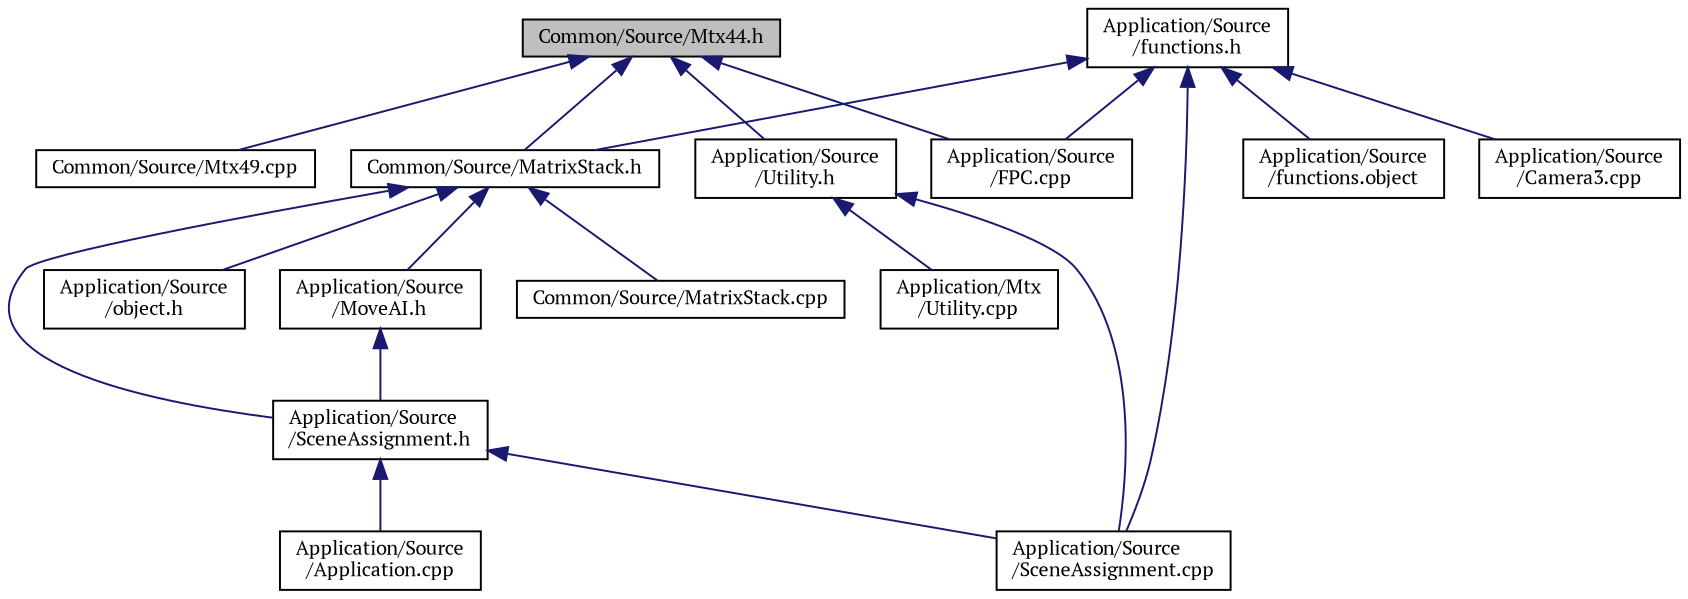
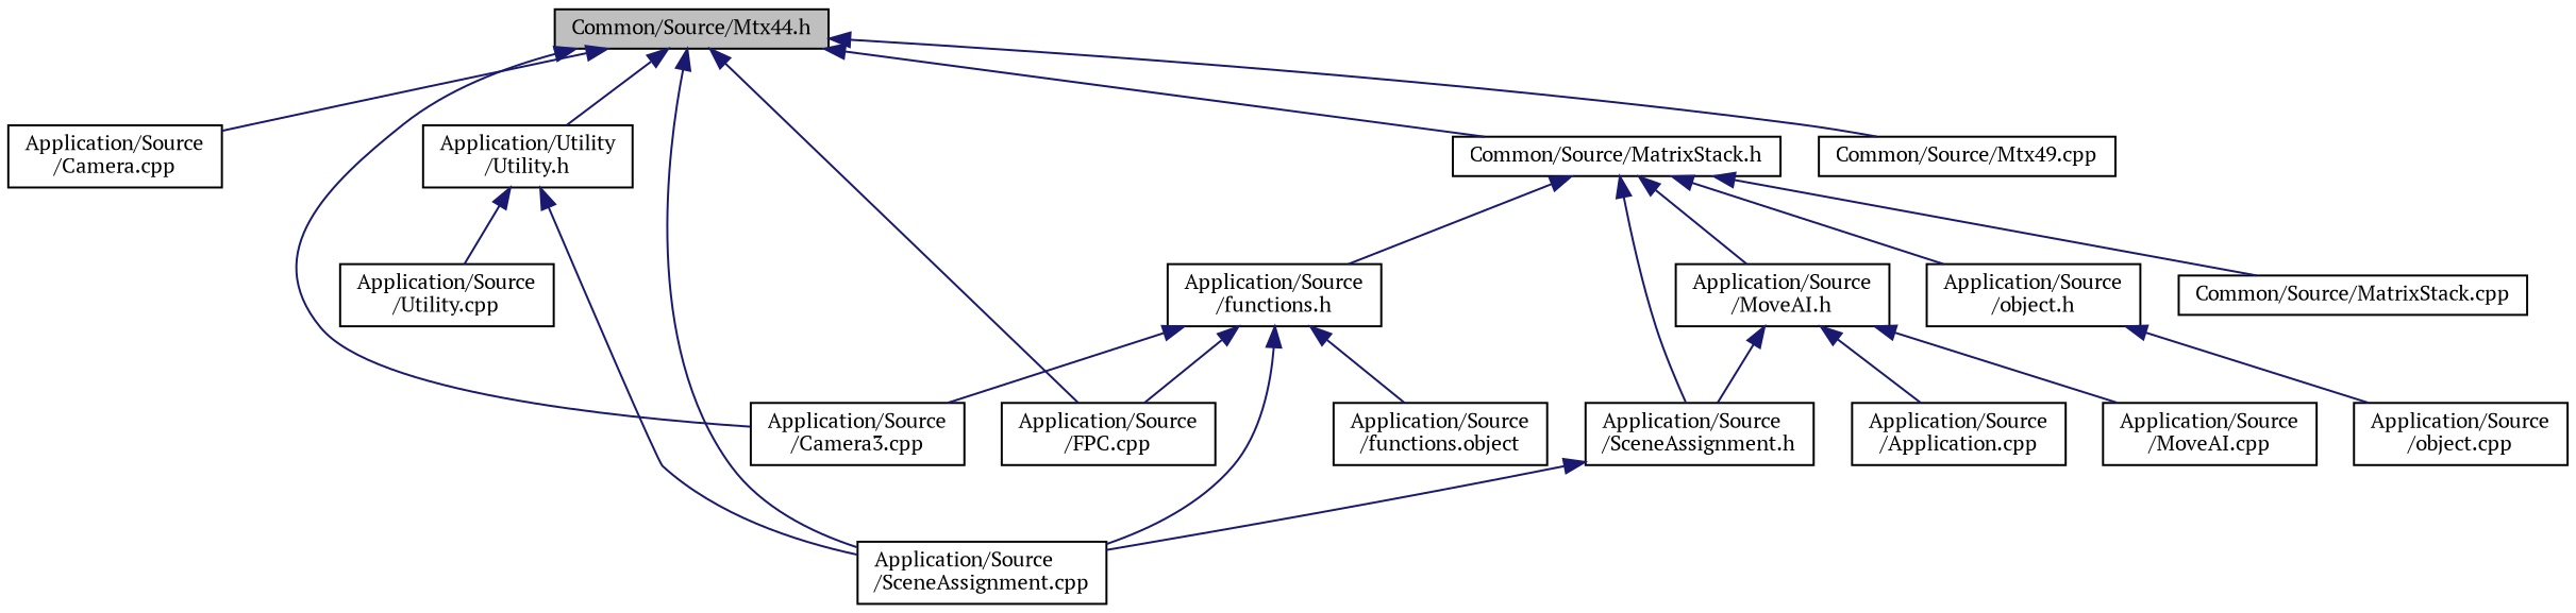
  digraph {
    fontname="PT Serif"
    node [color=black fontname="PT Serif" fontsize=10 shape=record]
    edge [color=midnightblue dir=back fontname="PT Serif" fontsize=10 labelfontname=Helvetica labelfontsize=10 style=solid]
    n1 [fillcolor=grey75 fontcolor=black height=0.2 label="Common/Source/Mtx44.h" style=filled width=0.4]
+   n2 [height=0.2 label="Application/Source\l/Camera.cpp" width=0.4]
    n3 [height=0.2 label="Application/Source\l/Camera3.cpp" width=0.4]
    n4 [height=0.2 label="Application/Source\l/FPC.cpp" width=0.4]
    n5 [height=0.2 label="Application/Source\l/SceneAssignment.cpp" width=0.4]
-   n6 [height=0.2 label="Application/Source\l/Utility.h" width=0.4]
+   n6 [height=0.2 label="Application/Utility\l/Utility.h" width=0.4]
    n7 [height=0.2 label="Common/Source/MatrixStack.h" width=0.4]
    n8 [height=0.2 label="Common/Source/Mtx49.cpp" width=0.4]
-   n9 [height=0.2 label="Application/Mtx\l/Utility.cpp" width=0.4]
+   n9 [height=0.2 label="Application/Source\l/Utility.cpp" width=0.4]
    n10 [height=0.2 label="Application/Source\l/SceneAssignment.h" width=0.4]
    n11 [height=0.2 label="Application/Source\l/MoveAI.h" width=0.4]
    n12 [height=0.2 label="Application/Source\l/functions.h" width=0.4]
    n13 [height=0.2 label="Application/Source\l/object.h" width=0.4]
    n14 [height=0.2 label="Common/Source/MatrixStack.cpp" width=0.4]
    n15 [height=0.2 label="Application/Source\l/Application.cpp" width=0.4]
+   n16 [height=0.2 label="Application/Source\l/MoveAI.cpp" width=0.4]
    n17 [height=0.2 label="Application/Source\l/functions.object" width=0.4]
+   n18 [height=0.2 label="Application/Source\l/object.cpp" width=0.4]
+   n1 -> n2
+   n1 -> n3
    n1 -> n4
+   n1 -> n5
    n1 -> n6
    n1 -> n7
    n1 -> n8
    n6 -> n5
    n6 -> n9
    n7 -> n10
    n7 -> n11
-   n12 -> n7
+   n7 -> n12
    n7 -> n13
    n7 -> n14
    n10 -> n5
-   n10 -> n15
+   n11 -> n15
    n11 -> n10
+   n11 -> n16
    n12 -> n3
    n12 -> n4
    n12 -> n5
    n12 -> n17
+   n13 -> n18
  }
